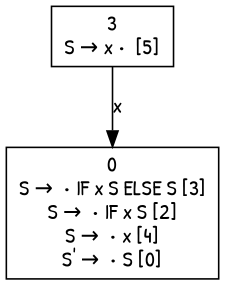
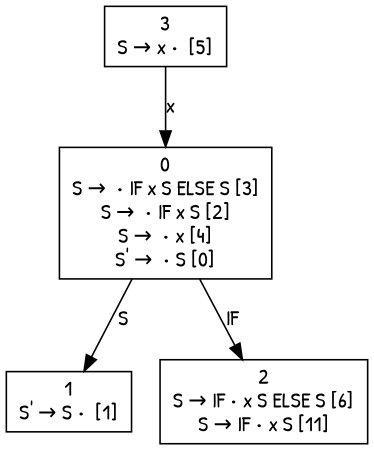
  digraph {
    fontname="Patrick Hand"
    node [fontname="Patrick Hand" shape=box]
    edge [fontname="Patrick Hand"]
    n1 [label=<0<br />S →  • IF x S ELSE S [3]<br />S →  • IF x S [2]<br />S →  • x [4]<br />S' →  • S [0]>]
+   n2 [label=<1<br />S' → S •  [1]>]
+   n3 [label=<2<br />S → IF • x S ELSE S [6]<br />S → IF • x S [11]>]
    n4 [label=<3<br />S → x •  [5]>]
+   n1 -> n2 [label=S]
+   n1 -> n3 [label=IF]
    n4 -> n1 [label=x]
  }
